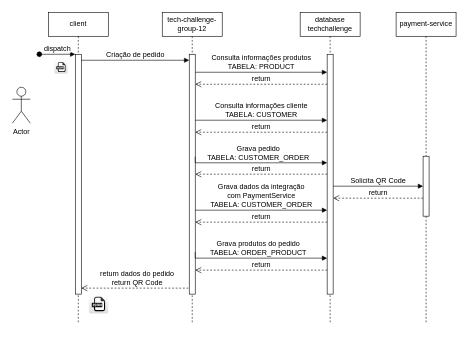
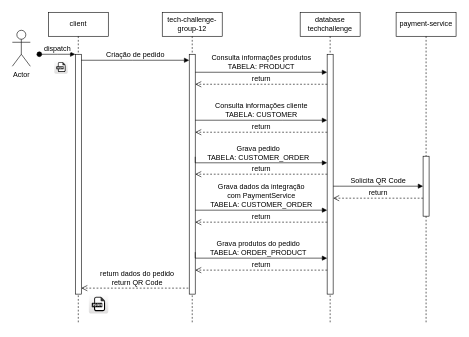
  <mxCell id="0" />
  <mxCell id="1" parent="0" />
  <mxCell id="2" value="client" style="shape=umlLifeline;perimeter=lifelinePerimeter;whiteSpace=wrap;html=1;container=0;dropTarget=0;collapsible=0;recursiveResize=0;outlineConnect=0;portConstraint=eastwest;newEdgeStyle={&quot;edgeStyle&quot;:&quot;elbowEdgeStyle&quot;,&quot;elbow&quot;:&quot;vertical&quot;,&quot;curved&quot;:0,&quot;rounded&quot;:0};fontSize=12;" parent="1" vertex="1"><mxGeometry x="80" y="20" width="100" height="520" as="geometry" /></mxCell>
  <mxCell id="3" value="" style="html=1;points=[];perimeter=orthogonalPerimeter;outlineConnect=0;targetShapes=umlLifeline;portConstraint=eastwest;newEdgeStyle={&quot;edgeStyle&quot;:&quot;elbowEdgeStyle&quot;,&quot;elbow&quot;:&quot;vertical&quot;,&quot;curved&quot;:0,&quot;rounded&quot;:0};fontSize=12;" parent="2" vertex="1"><mxGeometry x="45" y="70" width="10" height="400" as="geometry" /></mxCell>
  <mxCell id="4" value="dispatch" style="html=1;verticalAlign=bottom;startArrow=oval;endArrow=block;startSize=8;edgeStyle=elbowEdgeStyle;elbow=vertical;curved=0;rounded=0;fontSize=12;" parent="2" target="3" edge="1"><mxGeometry relative="1" as="geometry"><mxPoint x="-15" y="70" as="sourcePoint" /></mxGeometry></mxCell>
  <mxCell id="5" value="Criação de pedido" style="html=1;verticalAlign=bottom;endArrow=block;edgeStyle=elbowEdgeStyle;elbow=vertical;curved=0;rounded=0;fontSize=12;" parent="1" source="3" target="8" edge="1"><mxGeometry relative="1" as="geometry"><mxPoint x="235" y="110" as="sourcePoint" /><Array as="points"><mxPoint x="220" y="100" /></Array><mxPoint x="305" y="100" as="targetPoint" /></mxGeometry></mxCell>
  <mxCell id="6" value="return dados do pedido&lt;br style=&quot;font-size: 12px;&quot;&gt;return QR Code" style="html=1;verticalAlign=bottom;endArrow=open;dashed=1;endSize=8;edgeStyle=elbowEdgeStyle;elbow=vertical;curved=0;rounded=0;fontSize=12;" parent="1" edge="1"><mxGeometry relative="1" as="geometry"><mxPoint x="135" y="480" as="targetPoint" /><Array as="points"><mxPoint x="230" y="480" /></Array><mxPoint x="319.5" y="480" as="sourcePoint" /></mxGeometry></mxCell>
  <mxCell id="7" value="tech-challenge-group-12" style="shape=umlLifeline;perimeter=lifelinePerimeter;whiteSpace=wrap;html=1;container=0;dropTarget=0;collapsible=0;recursiveResize=0;outlineConnect=0;portConstraint=eastwest;newEdgeStyle={&quot;edgeStyle&quot;:&quot;elbowEdgeStyle&quot;,&quot;elbow&quot;:&quot;vertical&quot;,&quot;curved&quot;:0,&quot;rounded&quot;:0};fontSize=12;" vertex="1" parent="1"><mxGeometry x="270" y="20" width="100" height="520" as="geometry" /></mxCell>
  <mxCell id="8" value="" style="html=1;points=[];perimeter=orthogonalPerimeter;outlineConnect=0;targetShapes=umlLifeline;portConstraint=eastwest;newEdgeStyle={&quot;edgeStyle&quot;:&quot;elbowEdgeStyle&quot;,&quot;elbow&quot;:&quot;vertical&quot;,&quot;curved&quot;:0,&quot;rounded&quot;:0};fontSize=12;" vertex="1" parent="7"><mxGeometry x="45" y="70" width="10" height="400" as="geometry" /></mxCell>
  <mxCell id="9" value="database&lt;br style=&quot;font-size: 12px;&quot;&gt;techchallenge" style="shape=umlLifeline;perimeter=lifelinePerimeter;whiteSpace=wrap;html=1;container=0;dropTarget=0;collapsible=0;recursiveResize=0;outlineConnect=0;portConstraint=eastwest;newEdgeStyle={&quot;edgeStyle&quot;:&quot;elbowEdgeStyle&quot;,&quot;elbow&quot;:&quot;vertical&quot;,&quot;curved&quot;:0,&quot;rounded&quot;:0};fontSize=12;" vertex="1" parent="1"><mxGeometry x="500" y="20" width="100" height="520" as="geometry" /></mxCell>
  <mxCell id="10" value="" style="html=1;points=[];perimeter=orthogonalPerimeter;outlineConnect=0;targetShapes=umlLifeline;portConstraint=eastwest;newEdgeStyle={&quot;edgeStyle&quot;:&quot;elbowEdgeStyle&quot;,&quot;elbow&quot;:&quot;vertical&quot;,&quot;curved&quot;:0,&quot;rounded&quot;:0};fontSize=12;" vertex="1" parent="9"><mxGeometry x="45" y="70" width="10" height="400" as="geometry" /></mxCell>
  <mxCell id="11" value="Consulta informações produtos&lt;div style=&quot;font-size: 12px;&quot;&gt;TABELA:&amp;nbsp;PRODUCT&lt;/div&gt;" style="html=1;verticalAlign=bottom;endArrow=block;edgeStyle=elbowEdgeStyle;elbow=vertical;curved=0;rounded=0;fontSize=12;" edge="1" parent="1" source="8" target="10"><mxGeometry relative="1" as="geometry"><mxPoint x="350" y="120" as="sourcePoint" /><Array as="points"><mxPoint x="435" y="120" /></Array><mxPoint x="530" y="120" as="targetPoint" /></mxGeometry></mxCell>
  <mxCell id="12" value="return" style="html=1;verticalAlign=bottom;endArrow=open;dashed=1;endSize=8;edgeStyle=elbowEdgeStyle;elbow=vertical;curved=0;rounded=0;fontSize=12;" edge="1" parent="1" source="10"><mxGeometry relative="1" as="geometry"><mxPoint x="325" y="140" as="targetPoint" /><Array as="points"><mxPoint x="415" y="140" /></Array><mxPoint x="505" y="140" as="sourcePoint" /></mxGeometry></mxCell>
  <mxCell id="13" value="Consulta informações cliente&lt;div style=&quot;font-size: 12px;&quot;&gt;TABELA:&amp;nbsp;CUSTOMER&lt;/div&gt;" style="html=1;verticalAlign=bottom;endArrow=block;edgeStyle=elbowEdgeStyle;elbow=vertical;curved=0;rounded=0;fontSize=12;" edge="1" parent="1" source="8" target="10"><mxGeometry relative="1" as="geometry"><mxPoint x="360" y="200" as="sourcePoint" /><Array as="points"><mxPoint x="470" y="200" /></Array><mxPoint x="540" y="200" as="targetPoint" /></mxGeometry></mxCell>
  <mxCell id="14" value="return" style="html=1;verticalAlign=bottom;endArrow=open;dashed=1;endSize=8;edgeStyle=elbowEdgeStyle;elbow=vertical;curved=0;rounded=0;fontSize=12;" edge="1" parent="1" source="10"><mxGeometry relative="1" as="geometry"><mxPoint x="325" y="220" as="targetPoint" /><Array as="points"><mxPoint x="400" y="220" /></Array><mxPoint x="505" y="220" as="sourcePoint" /></mxGeometry></mxCell>
  <mxCell id="15" value="Grava pedido&lt;div style=&quot;font-size: 12px;&quot;&gt;TABELA:&amp;nbsp;CUSTOMER_ORDER&lt;/div&gt;" style="html=1;verticalAlign=bottom;endArrow=block;edgeStyle=elbowEdgeStyle;elbow=vertical;curved=0;rounded=0;fontSize=12;" edge="1" parent="1" target="10"><mxGeometry relative="1" as="geometry"><mxPoint x="325" y="261" as="sourcePoint" /><Array as="points"><mxPoint x="320" y="271" /></Array><mxPoint x="505" y="261" as="targetPoint" /></mxGeometry></mxCell>
  <mxCell id="16" value="return" style="html=1;verticalAlign=bottom;endArrow=open;dashed=1;endSize=8;edgeStyle=elbowEdgeStyle;elbow=vertical;curved=0;rounded=0;fontSize=12;" edge="1" parent="1" source="10"><mxGeometry relative="1" as="geometry"><mxPoint x="325" y="290" as="targetPoint" /><Array as="points"><mxPoint x="375" y="290" /></Array><mxPoint x="505" y="290" as="sourcePoint" /></mxGeometry></mxCell>
  <mxCell id="17" value="Grava produtos do pedido&lt;div style=&quot;font-size: 12px;&quot;&gt;TABELA:&amp;nbsp;ORDER_PRODUCT&lt;/div&gt;" style="html=1;verticalAlign=bottom;endArrow=block;edgeStyle=elbowEdgeStyle;elbow=vertical;curved=0;rounded=0;fontSize=12;" edge="1" parent="1" target="10"><mxGeometry relative="1" as="geometry"><mxPoint x="325" y="420" as="sourcePoint" /><Array as="points"><mxPoint x="420" y="430" /></Array><mxPoint x="505" y="430" as="targetPoint" /></mxGeometry></mxCell>
  <mxCell id="18" value="return" style="html=1;verticalAlign=bottom;endArrow=open;dashed=1;endSize=8;edgeStyle=elbowEdgeStyle;elbow=vertical;curved=0;rounded=0;fontSize=12;" edge="1" parent="1" source="10"><mxGeometry relative="1" as="geometry"><mxPoint x="325" y="450" as="targetPoint" /><Array as="points"><mxPoint x="380" y="450" /></Array><mxPoint x="505" y="450" as="sourcePoint" /></mxGeometry></mxCell>
  <mxCell id="19" value="payment-service" style="shape=umlLifeline;perimeter=lifelinePerimeter;whiteSpace=wrap;html=1;container=0;dropTarget=0;collapsible=0;recursiveResize=0;outlineConnect=0;portConstraint=eastwest;newEdgeStyle={&quot;edgeStyle&quot;:&quot;elbowEdgeStyle&quot;,&quot;elbow&quot;:&quot;vertical&quot;,&quot;curved&quot;:0,&quot;rounded&quot;:0};fontSize=12;" vertex="1" parent="1"><mxGeometry x="660" y="20" width="100" height="520" as="geometry" /></mxCell>
  <mxCell id="20" value="" style="html=1;points=[];perimeter=orthogonalPerimeter;outlineConnect=0;targetShapes=umlLifeline;portConstraint=eastwest;newEdgeStyle={&quot;edgeStyle&quot;:&quot;elbowEdgeStyle&quot;,&quot;elbow&quot;:&quot;vertical&quot;,&quot;curved&quot;:0,&quot;rounded&quot;:0};fontSize=12;" vertex="1" parent="19"><mxGeometry x="45" y="240" width="10" height="100" as="geometry" /></mxCell>
  <mxCell id="21" value="Grava dados da integração&lt;br style=&quot;font-size: 12px;&quot;&gt;com PaymentService&lt;br style=&quot;font-size: 12px;&quot;&gt;&lt;div style=&quot;font-size: 12px;&quot;&gt;TABELA:&amp;nbsp;CUSTOMER_ORDER&lt;/div&gt;" style="html=1;verticalAlign=bottom;endArrow=block;edgeStyle=elbowEdgeStyle;elbow=vertical;curved=0;rounded=0;fontSize=12;" edge="1" parent="1" source="8" target="10"><mxGeometry relative="1" as="geometry"><mxPoint x="330" y="340" as="sourcePoint" /><Array as="points"><mxPoint x="425" y="350" /></Array><mxPoint x="510" y="350" as="targetPoint" /></mxGeometry></mxCell>
  <mxCell id="22" value="return" style="html=1;verticalAlign=bottom;endArrow=open;dashed=1;endSize=8;edgeStyle=elbowEdgeStyle;elbow=vertical;curved=0;rounded=0;fontSize=12;" edge="1" parent="1" source="10" target="8"><mxGeometry relative="1" as="geometry"><mxPoint x="330" y="370" as="targetPoint" /><Array as="points"><mxPoint x="385" y="370" /></Array><mxPoint x="510" y="370" as="sourcePoint" /></mxGeometry></mxCell>
  <mxCell id="23" value="Solicita QR Code" style="html=1;verticalAlign=bottom;endArrow=block;edgeStyle=elbowEdgeStyle;elbow=vertical;curved=0;rounded=0;fontSize=12;" edge="1" parent="1"><mxGeometry relative="1" as="geometry"><mxPoint x="555" y="310" as="sourcePoint" /><Array as="points"><mxPoint x="565" y="310" /></Array><mxPoint x="705" y="310" as="targetPoint" /></mxGeometry></mxCell>
  <mxCell id="24" value="return" style="html=1;verticalAlign=bottom;endArrow=open;dashed=1;endSize=8;edgeStyle=elbowEdgeStyle;elbow=vertical;curved=0;rounded=0;fontSize=12;" edge="1" parent="1"><mxGeometry relative="1" as="geometry"><mxPoint x="555" y="330" as="targetPoint" /><Array as="points"><mxPoint x="690" y="330" /></Array><mxPoint x="705" y="330" as="sourcePoint" /></mxGeometry></mxCell>
  <mxCell id="25" value="" style="dashed=0;outlineConnect=0;html=1;align=center;labelPosition=center;verticalLabelPosition=bottom;verticalAlign=top;shape=mxgraph.webicons.json;gradientColor=#DFDEDE;fontSize=12;" vertex="1" parent="1"><mxGeometry x="90" y="100" width="22.4" height="22.4" as="geometry" /></mxCell>
  <mxCell id="26" value="" style="dashed=0;outlineConnect=0;html=1;align=center;labelPosition=center;verticalLabelPosition=bottom;verticalAlign=top;shape=mxgraph.webicons.json;gradientColor=#DFDEDE;fontSize=12;" vertex="1" parent="1"><mxGeometry x="147.6" y="490" width="32.4" height="32.4" as="geometry" /></mxCell>
- <mxCell id="27" value="Actor" style="shape=umlActor;verticalLabelPosition=bottom;verticalAlign=top;html=1;outlineConnect=0;fontSize=12;" vertex="1" parent="1"><mxGeometry x="20" y="145" width="30" height="60" as="geometry" /></mxCell>
+ <mxCell id="27" value="Actor" style="shape=umlActor;verticalLabelPosition=bottom;verticalAlign=top;html=1;outlineConnect=0;fontSize=12;" vertex="1" parent="1"><mxGeometry x="20" y="50" width="30" height="60" as="geometry" /></mxCell>
